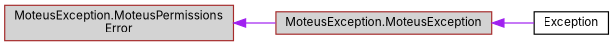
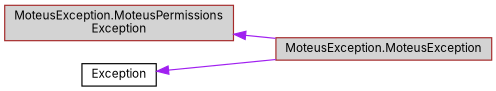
  digraph {
    fontname=Inter
    rankdir=LR
    node [color=brown fillcolor=lightgrey fontname=Inter fontsize=10 shape=record style=filled]
    edge [color=purple dir=back fontname=Inter fontsize=10 labelfontname=Helvetica labelfontsize=10 style=solid]
-   n1 [fontcolor=black height=0.2 label="MoteusException.MoteusPermissions\lError" width=0.4]
+   n1 [fontcolor=black height=0.2 label="MoteusException.MoteusPermissions\lException" width=0.4]
    n2 [height=0.2 label="MoteusException.MoteusException" width=0.4]
    n3 [color=black fillcolor=white height=0.2 label=Exception width=0.4]
    n1 -> n2
-   n2 -> n3
+   n3 -> n2
  }
